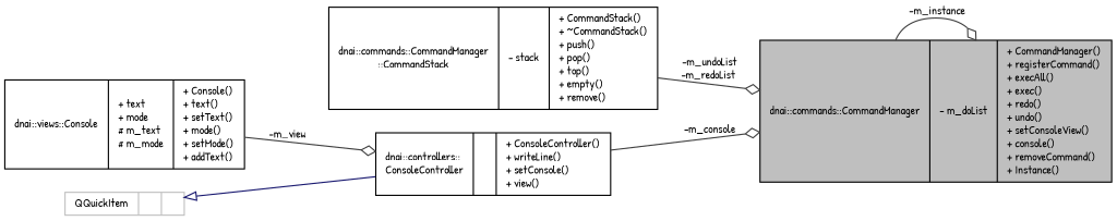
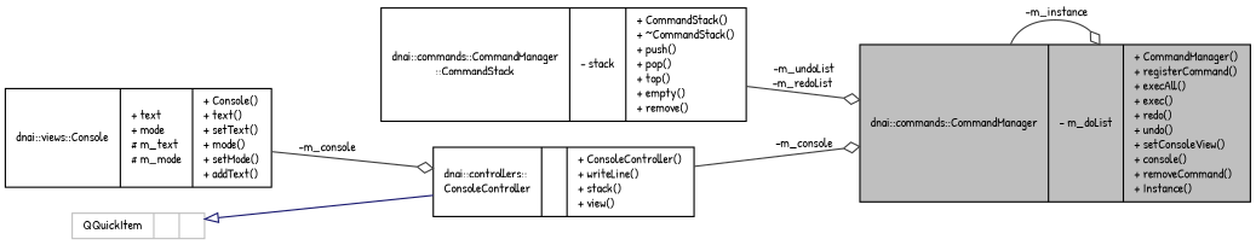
  digraph {
    fontname="Patrick Hand"
    rankdir=LR
    node [color=black fillcolor=white fontname="Patrick Hand" fontsize=10 shape=record style=filled]
    edge [arrowhead=odiamond color=grey25 fontname="Patrick Hand" fontsize=10 labelfontname=Helvetica labelfontsize=10 style=solid]
    n1 [fillcolor=grey75 fontcolor=black height=0.2 label="{dnai::commands::CommandManager\n|- m_doList\l|+ CommandManager()\l+ registerCommand()\l+ execAll()\l+ exec()\l+ redo()\l+ undo()\l+ setConsoleView()\l+ console()\l+ removeCommand()\l+ Instance()\l}" width=0.4]
    n2 [height=0.2 label="{dnai::commands::CommandManager\l::CommandStack\n|- stack\l|+ CommandStack()\l+ ~CommandStack()\l+ push()\l+ pop()\l+ top()\l+ empty()\l+ remove()\l}" width=0.4]
-   n3 [height=0.2 label="{dnai::controllers::\lConsoleController\n||+ ConsoleController()\l+ writeLine()\l+ setConsole()\l+ view()\l}" width=0.4]
+   n3 [height=0.2 label="{dnai::controllers::\lConsoleController\n||+ ConsoleController()\l+ writeLine()\l+ stack()\l+ view()\l}" width=0.4]
    n4 [height=0.2 label="{dnai::views::Console\n|+ text\l+ mode\l# m_text\l# m_mode\l|+ Console()\l+ text()\l+ setText()\l+ mode()\l+ setMode()\l+ addText()\l}" width=0.4]
    n5 [color=grey75 height=0.2 label="{QQuickItem\n||}" width=0.4]
    n1 -> n1 [label=" -m_instance"]
    n2 -> n1 [label=" -m_undoList\n-m_redoList"]
    n3 -> n1 [label=" -m_console"]
-   n4 -> n3 [label=" -m_view"]
+   n4 -> n3 [label=" -m_console"]
    n5 -> n3 [arrowtail=onormal color=midnightblue dir=back arrowhead=""]
  }
